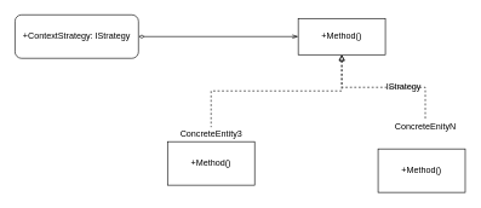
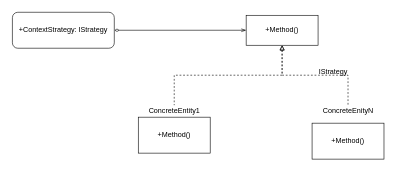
  <mxCell id="0" />
  <mxCell id="1" parent="0" />
  <mxCell id="2" style="edgeStyle=orthogonalEdgeStyle;rounded=0;orthogonalLoop=1;jettySize=auto;html=1;exitX=0.5;exitY=1;exitDx=0;exitDy=0;dashed=1;endArrow=none;endFill=0;startArrow=block;startFill=0;" edge="1" parent="1" source="5" target="8"><mxGeometry relative="1" as="geometry" /></mxCell>
  <mxCell id="3" style="edgeStyle=orthogonalEdgeStyle;rounded=0;orthogonalLoop=1;jettySize=auto;html=1;exitX=0.5;exitY=1;exitDx=0;exitDy=0;entryX=0.5;entryY=0;entryDx=0;entryDy=0;entryPerimeter=0;strokeColor=none;dashed=1;" edge="1" parent="1" source="5" target="10"><mxGeometry relative="1" as="geometry"><Array as="points"><mxPoint x="470" y="125" /><mxPoint x="580" y="125" /></Array></mxGeometry></mxCell>
  <mxCell id="4" style="edgeStyle=orthogonalEdgeStyle;rounded=0;orthogonalLoop=1;jettySize=auto;html=1;exitX=0.5;exitY=1;exitDx=0;exitDy=0;dashed=1;startArrow=block;startFill=0;endArrow=none;endFill=0;" edge="1" parent="1" source="5" target="10"><mxGeometry relative="1" as="geometry" /></mxCell>
  <mxCell id="5" value="+Method()" style="rounded=0;whiteSpace=wrap;html=1;" vertex="1" parent="1"><mxGeometry x="410" y="25" width="120" height="50" as="geometry" /></mxCell>
  <mxCell id="6" value="IStrategy&lt;br&gt;" style="text;html=1;resizable=0;autosize=1;align=center;verticalAlign=middle;points=[];fillColor=none;strokeColor=none;rounded=0;" vertex="1" parent="1"><mxGeometry x="525" y="110" width="60" height="20" as="geometry" /></mxCell>
  <mxCell id="7" value="+Method()" style="rounded=0;whiteSpace=wrap;html=1;" vertex="1" parent="1"><mxGeometry x="230" y="195" width="120" height="60" as="geometry" /></mxCell>
- <mxCell id="8" value="ConcreteEntity3" style="text;html=1;resizable=0;autosize=1;align=center;verticalAlign=middle;points=[];fillColor=none;strokeColor=none;rounded=0;" vertex="1" parent="1"><mxGeometry x="240" y="175" width="100" height="20" as="geometry" /></mxCell>
+ <mxCell id="8" value="ConcreteEntity1" style="text;html=1;resizable=0;autosize=1;align=center;verticalAlign=middle;points=[];fillColor=none;strokeColor=none;rounded=0;" vertex="1" parent="1"><mxGeometry x="240" y="175" width="100" height="20" as="geometry" /></mxCell>
  <mxCell id="9" value="+Method()" style="rounded=0;whiteSpace=wrap;html=1;" vertex="1" parent="1"><mxGeometry x="520" y="205" width="120" height="60" as="geometry" /></mxCell>
- <mxCell id="10" value="ConcreteEnityN" style="text;html=1;resizable=0;autosize=1;align=center;verticalAlign=middle;points=[];fillColor=none;strokeColor=none;rounded=0;" vertex="1" parent="1"><mxGeometry x="535" y="165" width="100" height="20" as="geometry" /></mxCell>
+ <mxCell id="10" value="ConcreteEnityN" style="text;html=1;resizable=0;autosize=1;align=center;verticalAlign=middle;points=[];fillColor=none;strokeColor=none;rounded=0;" vertex="1" parent="1"><mxGeometry x="530" y="175" width="100" height="20" as="geometry" /></mxCell>
  <mxCell id="11" style="edgeStyle=orthogonalEdgeStyle;rounded=0;orthogonalLoop=1;jettySize=auto;html=1;exitX=1;exitY=0.5;exitDx=0;exitDy=0;entryX=0;entryY=0.5;entryDx=0;entryDy=0;startArrow=diamondThin;startFill=0;endArrow=openThin;endFill=0;" edge="1" parent="1" source="12" target="5"><mxGeometry relative="1" as="geometry" /></mxCell>
  <mxCell id="12" value="+ContextStrategy: IStrategy" style="whiteSpace=wrap;html=1;rounded=1;" vertex="1" parent="1"><mxGeometry x="20" y="20" width="170" height="60" as="geometry" /></mxCell>
